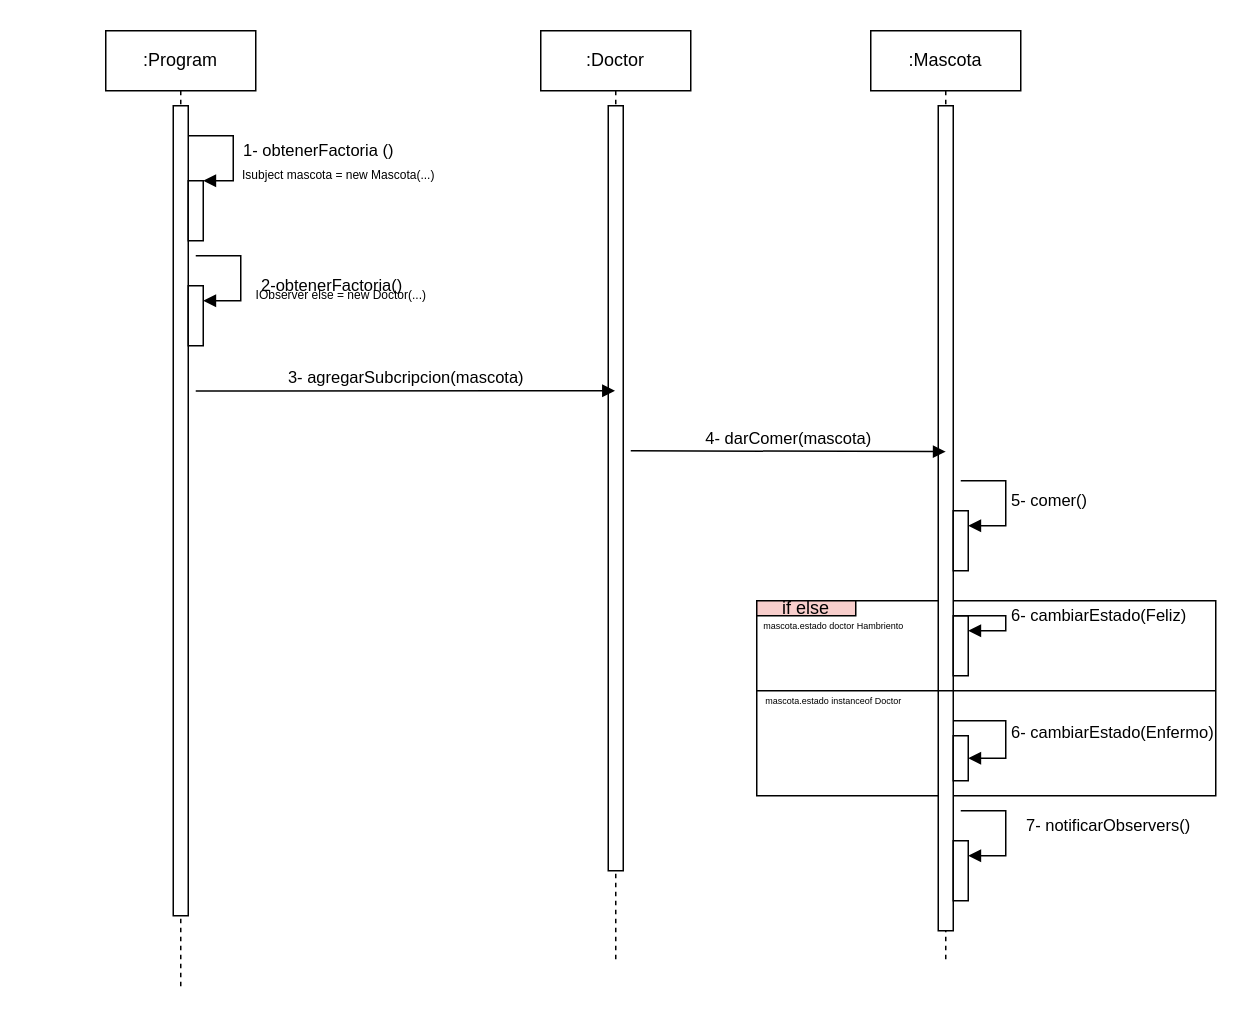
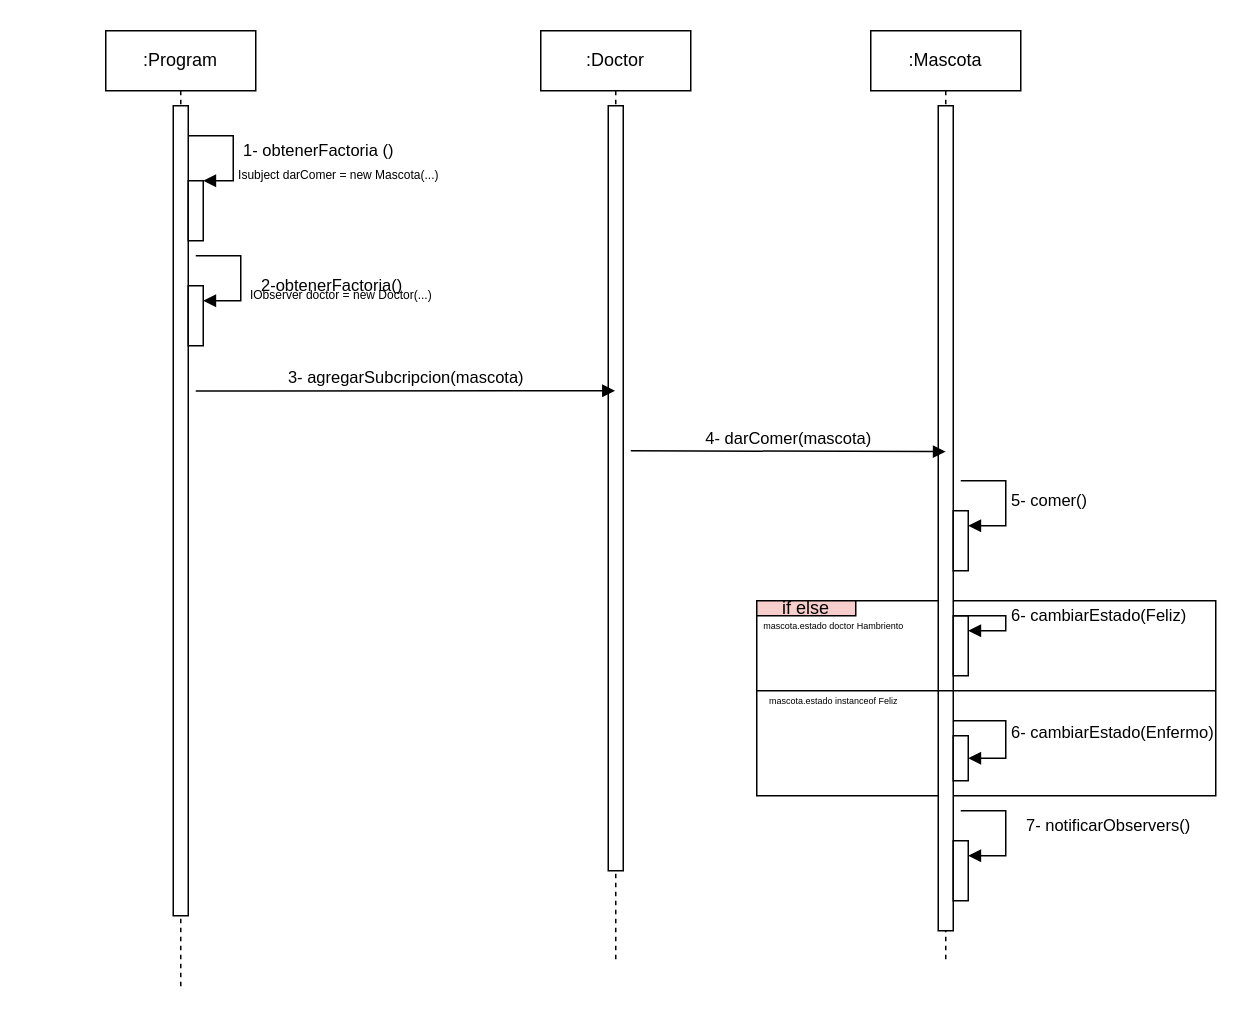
  <mxCell id="0" />
  <mxCell id="1" parent="0" />
  <mxCell id="2" value="" style="html=1;whiteSpace=wrap;" vertex="1" parent="1"><mxGeometry x="504" y="400" width="306" height="130" as="geometry" /></mxCell>
  <mxCell id="3" value=":Program" style="shape=umlLifeline;perimeter=lifelinePerimeter;whiteSpace=wrap;html=1;container=1;dropTarget=0;collapsible=0;recursiveResize=0;outlineConnect=0;portConstraint=eastwest;newEdgeStyle={&quot;edgeStyle&quot;:&quot;elbowEdgeStyle&quot;,&quot;elbow&quot;:&quot;vertical&quot;,&quot;curved&quot;:0,&quot;rounded&quot;:0};" vertex="1" parent="1"><mxGeometry x="70" y="20" width="100" height="640" as="geometry" /></mxCell>
  <mxCell id="4" value="" style="html=1;points=[];perimeter=orthogonalPerimeter;outlineConnect=0;targetShapes=umlLifeline;portConstraint=eastwest;newEdgeStyle={&quot;edgeStyle&quot;:&quot;elbowEdgeStyle&quot;,&quot;elbow&quot;:&quot;vertical&quot;,&quot;curved&quot;:0,&quot;rounded&quot;:0};" vertex="1" parent="3"><mxGeometry x="45" y="50" width="10" height="540" as="geometry" /></mxCell>
  <mxCell id="5" value="" style="html=1;points=[];perimeter=orthogonalPerimeter;outlineConnect=0;targetShapes=umlLifeline;portConstraint=eastwest;newEdgeStyle={&quot;edgeStyle&quot;:&quot;elbowEdgeStyle&quot;,&quot;elbow&quot;:&quot;vertical&quot;,&quot;curved&quot;:0,&quot;rounded&quot;:0};" vertex="1" parent="3"><mxGeometry x="55" y="170" width="10" height="40" as="geometry" /></mxCell>
  <mxCell id="6" value="2-obtenerFactoria()" style="html=1;align=left;spacingLeft=2;endArrow=block;rounded=0;edgeStyle=orthogonalEdgeStyle;curved=0;rounded=0;" edge="1" target="5" parent="3"><mxGeometry x="0.176" y="10" relative="1" as="geometry"><mxPoint x="60" y="150" as="sourcePoint" /><Array as="points"><mxPoint x="90" y="180" /></Array><mxPoint as="offset" /></mxGeometry></mxCell>
  <mxCell id="7" value="" style="html=1;points=[];perimeter=orthogonalPerimeter;outlineConnect=0;targetShapes=umlLifeline;portConstraint=eastwest;newEdgeStyle={&quot;edgeStyle&quot;:&quot;elbowEdgeStyle&quot;,&quot;elbow&quot;:&quot;vertical&quot;,&quot;curved&quot;:0,&quot;rounded&quot;:0};" vertex="1" parent="3"><mxGeometry x="55" y="100" width="10" height="40" as="geometry" /></mxCell>
  <mxCell id="8" value="&amp;nbsp;1- obtenerFactoria ()" style="html=1;align=left;spacingLeft=2;endArrow=block;rounded=0;edgeStyle=orthogonalEdgeStyle;curved=0;rounded=0;" edge="1" target="7" parent="3"><mxGeometry relative="1" as="geometry"><mxPoint x="55" y="70" as="sourcePoint" /><Array as="points"><mxPoint x="85" y="100" /></Array><mxPoint as="offset" /></mxGeometry></mxCell>
  <mxCell id="9" value=":Doctor" style="shape=umlLifeline;perimeter=lifelinePerimeter;whiteSpace=wrap;html=1;container=1;dropTarget=0;collapsible=0;recursiveResize=0;outlineConnect=0;portConstraint=eastwest;newEdgeStyle={&quot;edgeStyle&quot;:&quot;elbowEdgeStyle&quot;,&quot;elbow&quot;:&quot;vertical&quot;,&quot;curved&quot;:0,&quot;rounded&quot;:0};" vertex="1" parent="1"><mxGeometry x="360" y="20" width="100" height="620" as="geometry" /></mxCell>
  <mxCell id="10" value="" style="html=1;points=[];perimeter=orthogonalPerimeter;outlineConnect=0;targetShapes=umlLifeline;portConstraint=eastwest;newEdgeStyle={&quot;edgeStyle&quot;:&quot;elbowEdgeStyle&quot;,&quot;elbow&quot;:&quot;vertical&quot;,&quot;curved&quot;:0,&quot;rounded&quot;:0};" vertex="1" parent="9"><mxGeometry x="45" y="50" width="10" height="510" as="geometry" /></mxCell>
- <mxCell id="11" value="&amp;nbsp; &amp;nbsp; &lt;span style=&quot;white-space: pre;&quot;&gt;&#09;&lt;/span&gt;&lt;span style=&quot;white-space: pre;&quot;&gt;&#09;&lt;/span&gt;&lt;span style=&quot;white-space: pre;&quot;&gt;&#09;&lt;/span&gt;&lt;span style=&quot;white-space: pre;&quot;&gt;&#09;&lt;/span&gt;&lt;span style=&quot;white-space: pre;&quot;&gt;&#09;&lt;/span&gt;&lt;font style=&quot;font-size: 8px;&quot;&gt;IObserver else = new Doctor(...)&lt;/font&gt;" style="text;html=1;align=center;verticalAlign=middle;resizable=0;points=[];autosize=1;strokeColor=none;fillColor=none;" vertex="1" parent="1"><mxGeometry x="20" y="180" width="280" height="30" as="geometry" /></mxCell>
- <mxCell id="12" value="&lt;font style=&quot;font-size: 8px;&quot;&gt;Isubject mascota = new Mascota(...)&lt;/font&gt;" style="text;html=1;align=center;verticalAlign=middle;resizable=0;points=[];autosize=1;strokeColor=none;fillColor=none;" vertex="1" parent="1"><mxGeometry x="150" y="100" width="150" height="30" as="geometry" /></mxCell>
+ <mxCell id="11" value="&amp;nbsp; &amp;nbsp; &lt;span style=&quot;white-space: pre;&quot;&gt;&#09;&lt;/span&gt;&lt;span style=&quot;white-space: pre;&quot;&gt;&#09;&lt;/span&gt;&lt;span style=&quot;white-space: pre;&quot;&gt;&#09;&lt;/span&gt;&lt;span style=&quot;white-space: pre;&quot;&gt;&#09;&lt;/span&gt;&lt;span style=&quot;white-space: pre;&quot;&gt;&#09;&lt;/span&gt;&lt;font style=&quot;font-size: 8px;&quot;&gt;IObserver doctor = new Doctor(...)&lt;/font&gt;" style="text;html=1;align=center;verticalAlign=middle;resizable=0;points=[];autosize=1;strokeColor=none;fillColor=none;" vertex="1" parent="1"><mxGeometry x="20" y="180" width="280" height="30" as="geometry" /></mxCell>
+ <mxCell id="12" value="&lt;font style=&quot;font-size: 8px;&quot;&gt;Isubject darComer = new Mascota(...)&lt;/font&gt;" style="text;html=1;align=center;verticalAlign=middle;resizable=0;points=[];autosize=1;strokeColor=none;fillColor=none;" vertex="1" parent="1"><mxGeometry x="150" y="100" width="150" height="30" as="geometry" /></mxCell>
  <mxCell id="13" value="3- agregarSubcripcion(mascota)" style="html=1;verticalAlign=bottom;endArrow=block;edgeStyle=elbowEdgeStyle;elbow=vertical;curved=0;rounded=0;" edge="1" parent="1" target="9"><mxGeometry width="80" relative="1" as="geometry"><mxPoint x="130" y="260.17" as="sourcePoint" /><mxPoint x="210" y="260.17" as="targetPoint" /></mxGeometry></mxCell>
  <mxCell id="14" value=":Mascota" style="shape=umlLifeline;perimeter=lifelinePerimeter;whiteSpace=wrap;html=1;container=1;dropTarget=0;collapsible=0;recursiveResize=0;outlineConnect=0;portConstraint=eastwest;newEdgeStyle={&quot;edgeStyle&quot;:&quot;elbowEdgeStyle&quot;,&quot;elbow&quot;:&quot;vertical&quot;,&quot;curved&quot;:0,&quot;rounded&quot;:0};" vertex="1" parent="1"><mxGeometry x="580" y="20" width="100" height="620" as="geometry" /></mxCell>
  <mxCell id="15" value="" style="html=1;points=[];perimeter=orthogonalPerimeter;outlineConnect=0;targetShapes=umlLifeline;portConstraint=eastwest;newEdgeStyle={&quot;edgeStyle&quot;:&quot;elbowEdgeStyle&quot;,&quot;elbow&quot;:&quot;vertical&quot;,&quot;curved&quot;:0,&quot;rounded&quot;:0};" vertex="1" parent="14"><mxGeometry x="45" y="50" width="10" height="550" as="geometry" /></mxCell>
  <mxCell id="16" value="" style="html=1;points=[];perimeter=orthogonalPerimeter;outlineConnect=0;targetShapes=umlLifeline;portConstraint=eastwest;newEdgeStyle={&quot;edgeStyle&quot;:&quot;elbowEdgeStyle&quot;,&quot;elbow&quot;:&quot;vertical&quot;,&quot;curved&quot;:0,&quot;rounded&quot;:0};" vertex="1" parent="14"><mxGeometry x="55" y="320" width="10" height="40" as="geometry" /></mxCell>
  <mxCell id="17" value="5- comer()" style="html=1;align=left;spacingLeft=2;endArrow=block;rounded=0;edgeStyle=orthogonalEdgeStyle;curved=0;rounded=0;" edge="1" target="16" parent="14"><mxGeometry relative="1" as="geometry"><mxPoint x="60" y="300" as="sourcePoint" /><Array as="points"><mxPoint x="90" y="330" /></Array></mxGeometry></mxCell>
  <mxCell id="18" value="" style="html=1;points=[];perimeter=orthogonalPerimeter;outlineConnect=0;targetShapes=umlLifeline;portConstraint=eastwest;newEdgeStyle={&quot;edgeStyle&quot;:&quot;elbowEdgeStyle&quot;,&quot;elbow&quot;:&quot;vertical&quot;,&quot;curved&quot;:0,&quot;rounded&quot;:0};" vertex="1" parent="14"><mxGeometry x="55" y="390" width="10" height="40" as="geometry" /></mxCell>
  <mxCell id="19" value="6- cambiarEstado(Feliz)" style="html=1;align=left;spacingLeft=2;endArrow=block;rounded=0;edgeStyle=orthogonalEdgeStyle;curved=0;rounded=0;" edge="1" target="18" parent="14" source="15"><mxGeometry relative="1" as="geometry"><mxPoint x="60" y="370" as="sourcePoint" /><Array as="points"><mxPoint x="90" y="390" /><mxPoint x="90" y="400" /></Array></mxGeometry></mxCell>
  <mxCell id="20" value="" style="html=1;points=[];perimeter=orthogonalPerimeter;outlineConnect=0;targetShapes=umlLifeline;portConstraint=eastwest;newEdgeStyle={&quot;edgeStyle&quot;:&quot;elbowEdgeStyle&quot;,&quot;elbow&quot;:&quot;vertical&quot;,&quot;curved&quot;:0,&quot;rounded&quot;:0};" vertex="1" parent="14"><mxGeometry x="55" y="470" width="10" height="30" as="geometry" /></mxCell>
  <mxCell id="21" value="6- cambiarEstado(Enfermo)" style="html=1;align=left;spacingLeft=2;endArrow=block;rounded=0;edgeStyle=orthogonalEdgeStyle;curved=0;rounded=0;" edge="1" target="20" parent="14" source="15"><mxGeometry relative="1" as="geometry"><mxPoint x="60" y="450" as="sourcePoint" /><Array as="points"><mxPoint x="90" y="460" /><mxPoint x="90" y="485" /></Array></mxGeometry></mxCell>
  <mxCell id="22" value="" style="html=1;points=[];perimeter=orthogonalPerimeter;outlineConnect=0;targetShapes=umlLifeline;portConstraint=eastwest;newEdgeStyle={&quot;edgeStyle&quot;:&quot;elbowEdgeStyle&quot;,&quot;elbow&quot;:&quot;vertical&quot;,&quot;curved&quot;:0,&quot;rounded&quot;:0};" vertex="1" parent="14"><mxGeometry x="55" y="540" width="10" height="40" as="geometry" /></mxCell>
  <mxCell id="23" value="7- notificarObservers()" style="html=1;align=left;spacingLeft=2;endArrow=block;rounded=0;edgeStyle=orthogonalEdgeStyle;curved=0;rounded=0;" edge="1" target="22" parent="14"><mxGeometry x="-0.059" y="10" relative="1" as="geometry"><mxPoint x="60" y="520" as="sourcePoint" /><Array as="points"><mxPoint x="90" y="550" /></Array><mxPoint as="offset" /></mxGeometry></mxCell>
  <mxCell id="24" value="4- darComer(mascota)" style="html=1;verticalAlign=bottom;endArrow=block;edgeStyle=elbowEdgeStyle;elbow=vertical;curved=0;rounded=0;" edge="1" parent="1"><mxGeometry width="80" relative="1" as="geometry"><mxPoint x="420" y="300" as="sourcePoint" /><mxPoint x="630" y="301" as="targetPoint" /><Array as="points"><mxPoint x="550" y="300.59" /></Array></mxGeometry></mxCell>
  <mxCell id="25" value="if else" style="html=1;whiteSpace=wrap;fillColor=#f8cecc;" vertex="1" parent="1"><mxGeometry x="504" y="400" width="66" height="10" as="geometry" /></mxCell>
  <mxCell id="26" value="" style="line;strokeWidth=1;fillColor=none;align=left;verticalAlign=middle;spacingTop=-1;spacingLeft=3;spacingRight=3;rotatable=0;labelPosition=right;points=[];portConstraint=eastwest;strokeColor=inherit;" vertex="1" parent="1"><mxGeometry x="504" y="456" width="306" height="8" as="geometry" /></mxCell>
  <mxCell id="27" value="&lt;font style=&quot;font-size: 6px;&quot;&gt;mascota.estado doctor Hambriento&lt;/font&gt;" style="text;html=1;align=center;verticalAlign=middle;resizable=0;points=[];autosize=1;strokeColor=none;fillColor=none;" vertex="1" parent="1"><mxGeometry x="490" y="400" width="130" height="30" as="geometry" /></mxCell>
- <mxCell id="28" value="&lt;font style=&quot;font-size: 6px;&quot;&gt;mascota.estado instanceof Doctor&lt;/font&gt;" style="text;html=1;align=center;verticalAlign=middle;resizable=0;points=[];autosize=1;strokeColor=none;fillColor=none;" vertex="1" parent="1"><mxGeometry x="500" y="450" width="110" height="30" as="geometry" /></mxCell>
+ <mxCell id="28" value="&lt;font style=&quot;font-size: 6px;&quot;&gt;mascota.estado instanceof Feliz&lt;/font&gt;" style="text;html=1;align=center;verticalAlign=middle;resizable=0;points=[];autosize=1;strokeColor=none;fillColor=none;" vertex="1" parent="1"><mxGeometry x="500" y="450" width="110" height="30" as="geometry" /></mxCell>
